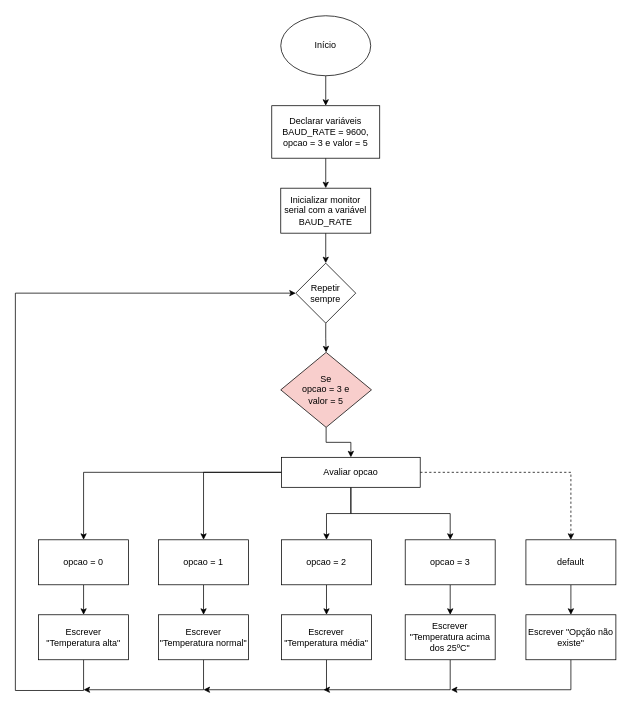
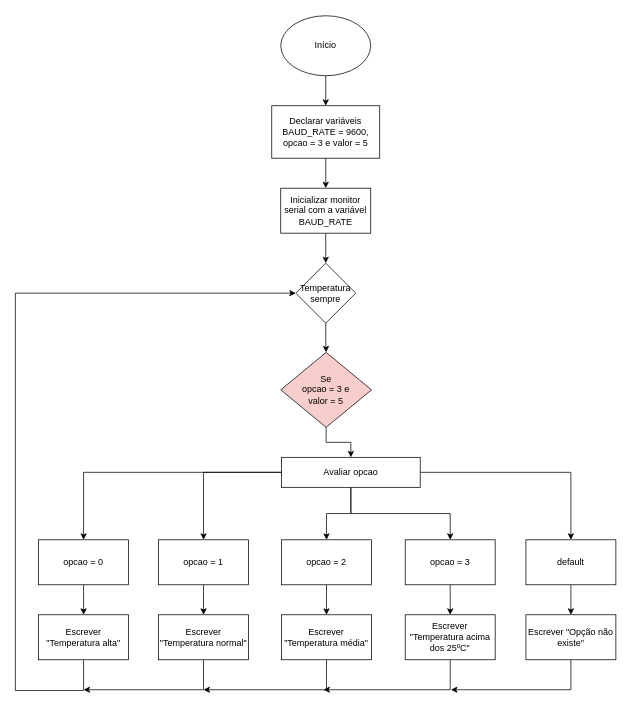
  <mxCell id="0" />
  <mxCell id="1" parent="0" />
  <mxCell id="2" style="edgeStyle=orthogonalEdgeStyle;rounded=0;orthogonalLoop=1;jettySize=auto;html=1;entryX=0.5;entryY=0;entryDx=0;entryDy=0;" parent="1" source="3" target="5" edge="1"><mxGeometry relative="1" as="geometry" /></mxCell>
  <mxCell id="3" value="Início" style="ellipse;whiteSpace=wrap;html=1;" parent="1" vertex="1"><mxGeometry x="374" y="20" width="120" height="80" as="geometry" /></mxCell>
  <mxCell id="4" style="edgeStyle=orthogonalEdgeStyle;rounded=0;orthogonalLoop=1;jettySize=auto;html=1;entryX=0.5;entryY=0;entryDx=0;entryDy=0;" parent="1" source="5" target="7" edge="1"><mxGeometry relative="1" as="geometry" /></mxCell>
  <mxCell id="5" value="Declarar variáveis BAUD_RATE = 9600, opcao = 3 e valor = 5" style="rounded=0;whiteSpace=wrap;html=1;" parent="1" vertex="1"><mxGeometry x="362" y="140" width="144" height="70" as="geometry" /></mxCell>
  <mxCell id="6" style="edgeStyle=orthogonalEdgeStyle;rounded=0;orthogonalLoop=1;jettySize=auto;html=1;entryX=0.5;entryY=0;entryDx=0;entryDy=0;" parent="1" source="7" target="9" edge="1"><mxGeometry relative="1" as="geometry" /></mxCell>
  <mxCell id="7" value="Inicializar monitor serial com a variável BAUD_RATE" style="rounded=0;whiteSpace=wrap;html=1;" parent="1" vertex="1"><mxGeometry x="374" y="250" width="120" height="60" as="geometry" /></mxCell>
  <mxCell id="8" style="edgeStyle=orthogonalEdgeStyle;rounded=0;orthogonalLoop=1;jettySize=auto;html=1;entryX=0.5;entryY=0;entryDx=0;entryDy=0;" edge="1" parent="1" source="9" target="37"><mxGeometry relative="1" as="geometry" /></mxCell>
- <mxCell id="9" value="Repetir sempre" style="rhombus;whiteSpace=wrap;html=1;" parent="1" vertex="1"><mxGeometry x="394" y="350" width="80" height="80" as="geometry" /></mxCell>
+ <mxCell id="9" value="Temperatura sempre" style="rhombus;whiteSpace=wrap;html=1;" parent="1" vertex="1"><mxGeometry x="394" y="350" width="80" height="80" as="geometry" /></mxCell>
  <mxCell id="10" style="edgeStyle=orthogonalEdgeStyle;rounded=0;orthogonalLoop=1;jettySize=auto;html=1;entryX=0.5;entryY=0;entryDx=0;entryDy=0;" parent="1" source="15" target="17" edge="1"><mxGeometry relative="1" as="geometry" /></mxCell>
  <mxCell id="11" style="edgeStyle=orthogonalEdgeStyle;rounded=0;orthogonalLoop=1;jettySize=auto;html=1;entryX=0.5;entryY=0;entryDx=0;entryDy=0;" parent="1" source="15" target="19" edge="1"><mxGeometry relative="1" as="geometry" /></mxCell>
  <mxCell id="12" style="edgeStyle=orthogonalEdgeStyle;rounded=0;orthogonalLoop=1;jettySize=auto;html=1;entryX=0.5;entryY=0;entryDx=0;entryDy=0;" parent="1" source="15" target="21" edge="1"><mxGeometry relative="1" as="geometry" /></mxCell>
  <mxCell id="13" style="edgeStyle=orthogonalEdgeStyle;rounded=0;orthogonalLoop=1;jettySize=auto;html=1;entryX=0.5;entryY=0;entryDx=0;entryDy=0;" parent="1" source="15" target="23" edge="1"><mxGeometry relative="1" as="geometry" /></mxCell>
- <mxCell id="14" style="edgeStyle=orthogonalEdgeStyle;rounded=0;orthogonalLoop=1;jettySize=auto;html=1;entryX=0.5;entryY=0;entryDx=0;entryDy=0;dashed=1;" parent="1" source="15" target="25" edge="1"><mxGeometry relative="1" as="geometry" /></mxCell>
+ <mxCell id="14" style="edgeStyle=orthogonalEdgeStyle;rounded=0;orthogonalLoop=1;jettySize=auto;html=1;entryX=0.5;entryY=0;entryDx=0;entryDy=0;" parent="1" source="15" target="25" edge="1"><mxGeometry relative="1" as="geometry" /></mxCell>
  <mxCell id="15" value="Avaliar opcao" style="rounded=0;whiteSpace=wrap;html=1;" parent="1" vertex="1"><mxGeometry x="375" y="609" width="185" height="40" as="geometry" /></mxCell>
  <mxCell id="16" style="edgeStyle=orthogonalEdgeStyle;rounded=0;orthogonalLoop=1;jettySize=auto;html=1;entryX=0.5;entryY=0;entryDx=0;entryDy=0;" parent="1" source="17" target="27" edge="1"><mxGeometry relative="1" as="geometry" /></mxCell>
  <mxCell id="17" value="opcao = 0" style="rounded=0;whiteSpace=wrap;html=1;" parent="1" vertex="1"><mxGeometry x="51" y="719" width="120" height="60" as="geometry" /></mxCell>
  <mxCell id="18" style="edgeStyle=orthogonalEdgeStyle;rounded=0;orthogonalLoop=1;jettySize=auto;html=1;entryX=0.5;entryY=0;entryDx=0;entryDy=0;" parent="1" source="19" target="29" edge="1"><mxGeometry relative="1" as="geometry" /></mxCell>
  <mxCell id="19" value="opcao = 1" style="rounded=0;whiteSpace=wrap;html=1;" parent="1" vertex="1"><mxGeometry x="211" y="719" width="120" height="60" as="geometry" /></mxCell>
  <mxCell id="20" style="edgeStyle=orthogonalEdgeStyle;rounded=0;orthogonalLoop=1;jettySize=auto;html=1;entryX=0.5;entryY=0;entryDx=0;entryDy=0;" parent="1" source="21" target="31" edge="1"><mxGeometry relative="1" as="geometry" /></mxCell>
  <mxCell id="21" value="opcao = 2" style="rounded=0;whiteSpace=wrap;html=1;" parent="1" vertex="1"><mxGeometry x="375" y="719" width="120" height="60" as="geometry" /></mxCell>
  <mxCell id="22" style="edgeStyle=orthogonalEdgeStyle;rounded=0;orthogonalLoop=1;jettySize=auto;html=1;entryX=0.5;entryY=0;entryDx=0;entryDy=0;" parent="1" source="23" target="33" edge="1"><mxGeometry relative="1" as="geometry" /></mxCell>
  <mxCell id="23" value="opcao = 3" style="rounded=0;whiteSpace=wrap;html=1;" parent="1" vertex="1"><mxGeometry x="540" y="719" width="120" height="60" as="geometry" /></mxCell>
  <mxCell id="24" style="edgeStyle=orthogonalEdgeStyle;rounded=0;orthogonalLoop=1;jettySize=auto;html=1;entryX=0.5;entryY=0;entryDx=0;entryDy=0;" parent="1" source="25" target="35" edge="1"><mxGeometry relative="1" as="geometry" /></mxCell>
  <mxCell id="25" value="default" style="rounded=0;whiteSpace=wrap;html=1;" parent="1" vertex="1"><mxGeometry x="701" y="719" width="120" height="60" as="geometry" /></mxCell>
  <mxCell id="26" style="edgeStyle=orthogonalEdgeStyle;rounded=0;orthogonalLoop=1;jettySize=auto;html=1;entryX=0;entryY=0.5;entryDx=0;entryDy=0;" parent="1" source="27" target="9" edge="1"><mxGeometry relative="1" as="geometry"><Array as="points"><mxPoint x="111" y="920" /><mxPoint x="20" y="920" /><mxPoint x="20" y="390" /></Array></mxGeometry></mxCell>
  <mxCell id="27" value="Escrever &quot;Temperatura alta&quot;" style="rounded=0;whiteSpace=wrap;html=1;" parent="1" vertex="1"><mxGeometry x="51" y="819" width="120" height="60" as="geometry" /></mxCell>
  <mxCell id="28" style="edgeStyle=orthogonalEdgeStyle;rounded=0;orthogonalLoop=1;jettySize=auto;html=1;" parent="1" source="29" edge="1"><mxGeometry relative="1" as="geometry"><mxPoint x="111" y="919" as="targetPoint" /><Array as="points"><mxPoint x="271" y="919" /></Array></mxGeometry></mxCell>
  <mxCell id="29" value="Escrever &quot;Temperatura normal&quot;" style="rounded=0;whiteSpace=wrap;html=1;" parent="1" vertex="1"><mxGeometry x="211" y="819" width="120" height="60" as="geometry" /></mxCell>
  <mxCell id="30" style="edgeStyle=orthogonalEdgeStyle;rounded=0;orthogonalLoop=1;jettySize=auto;html=1;" parent="1" source="31" edge="1"><mxGeometry relative="1" as="geometry"><mxPoint x="271" y="919" as="targetPoint" /><Array as="points"><mxPoint x="435" y="919" /></Array></mxGeometry></mxCell>
  <mxCell id="31" value="Escrever &quot;Temperatura média&quot;" style="rounded=0;whiteSpace=wrap;html=1;" parent="1" vertex="1"><mxGeometry x="375" y="819" width="120" height="60" as="geometry" /></mxCell>
  <mxCell id="32" style="edgeStyle=orthogonalEdgeStyle;rounded=0;orthogonalLoop=1;jettySize=auto;html=1;" parent="1" source="33" edge="1"><mxGeometry relative="1" as="geometry"><mxPoint x="431" y="919" as="targetPoint" /><Array as="points"><mxPoint x="600" y="919" /></Array></mxGeometry></mxCell>
  <mxCell id="33" value="Escrever &quot;Temperatura acima dos 25ºC&quot;" style="rounded=0;whiteSpace=wrap;html=1;" parent="1" vertex="1"><mxGeometry x="540" y="819" width="120" height="60" as="geometry" /></mxCell>
  <mxCell id="34" style="edgeStyle=orthogonalEdgeStyle;rounded=0;orthogonalLoop=1;jettySize=auto;html=1;" parent="1" source="35" edge="1"><mxGeometry relative="1" as="geometry"><mxPoint x="601" y="919" as="targetPoint" /><Array as="points"><mxPoint x="761" y="919" /></Array></mxGeometry></mxCell>
  <mxCell id="35" value="Escrever &quot;Opção não existe&quot;" style="rounded=0;whiteSpace=wrap;html=1;" parent="1" vertex="1"><mxGeometry x="701" y="819" width="120" height="60" as="geometry" /></mxCell>
  <mxCell id="36" style="edgeStyle=orthogonalEdgeStyle;rounded=0;orthogonalLoop=1;jettySize=auto;html=1;entryX=0.5;entryY=0;entryDx=0;entryDy=0;" parent="1" source="37" target="15" edge="1"><mxGeometry relative="1" as="geometry" /></mxCell>
  <mxCell id="37" value="Se&lt;div&gt;&lt;span style=&quot;background-color: transparent; color: light-dark(rgb(0, 0, 0), rgb(255, 255, 255));&quot;&gt;opcao = 3 e&lt;/span&gt;&lt;div&gt;valor = 5&lt;/div&gt;&lt;/div&gt;" style="rhombus;whiteSpace=wrap;html=1;fillColor=#f8cecc;" parent="1" vertex="1"><mxGeometry x="374" y="469" width="121" height="100" as="geometry" /></mxCell>
